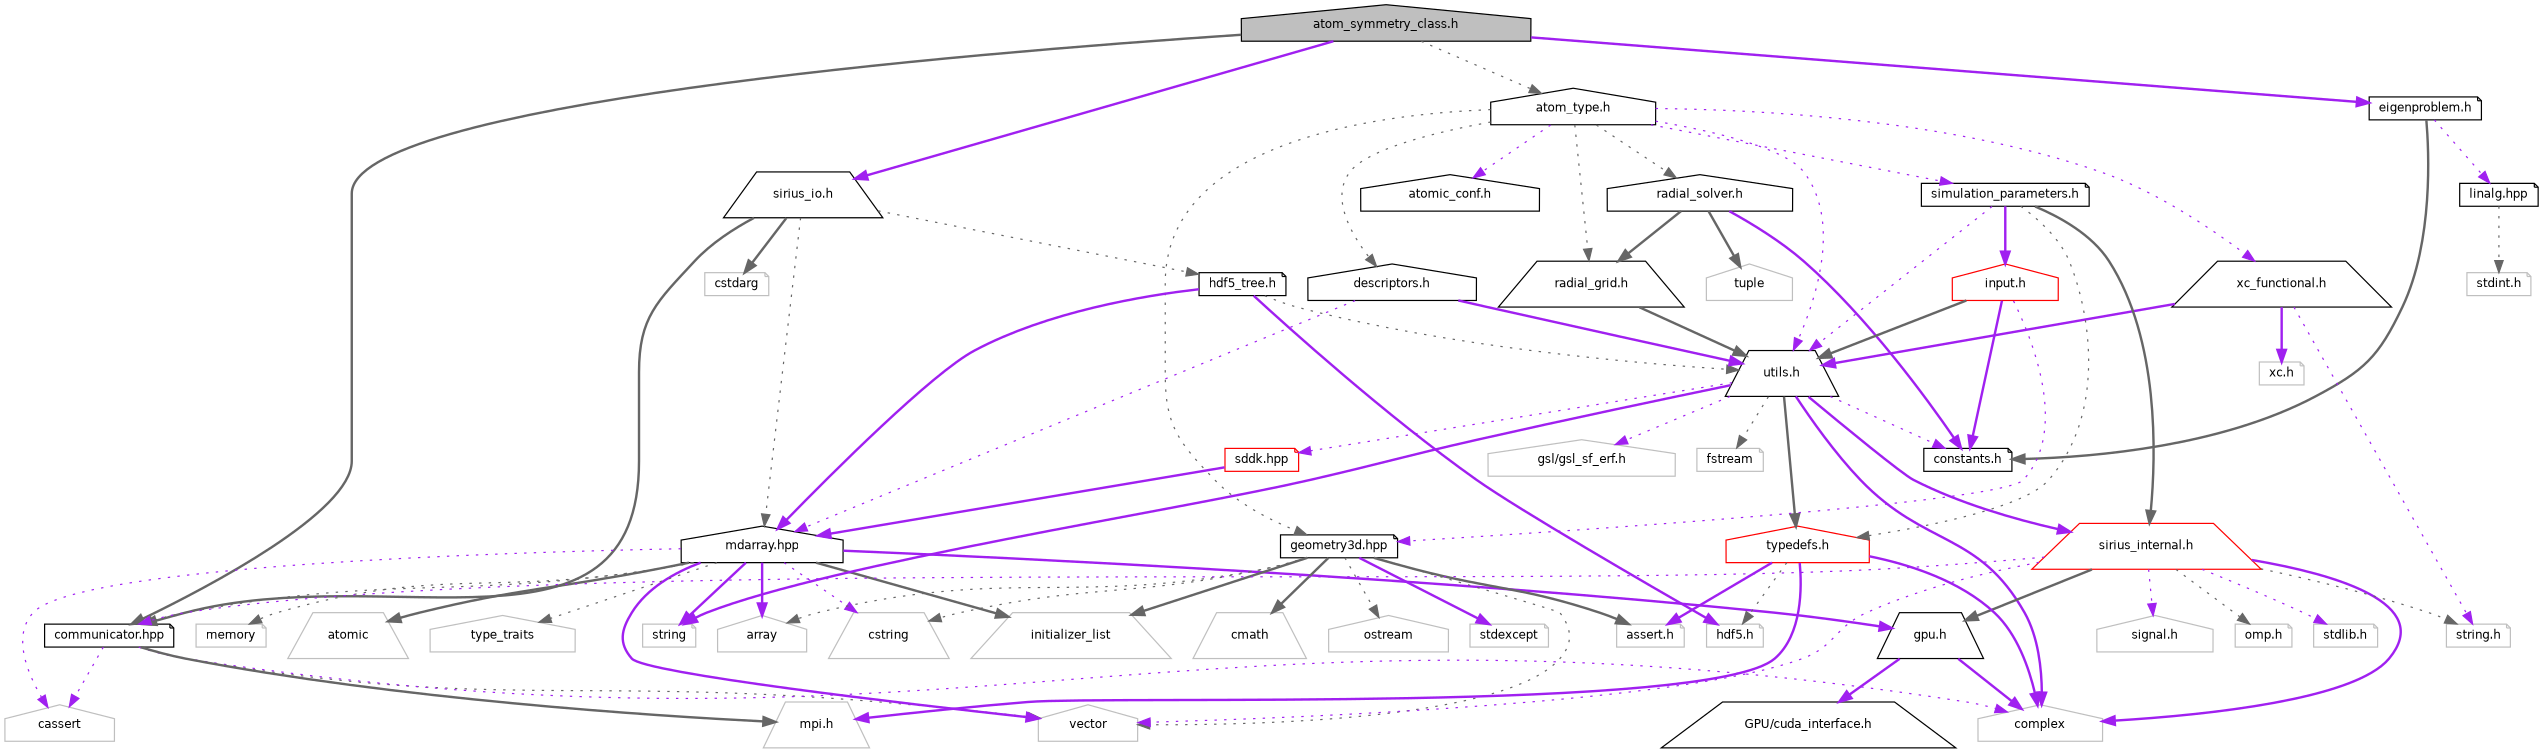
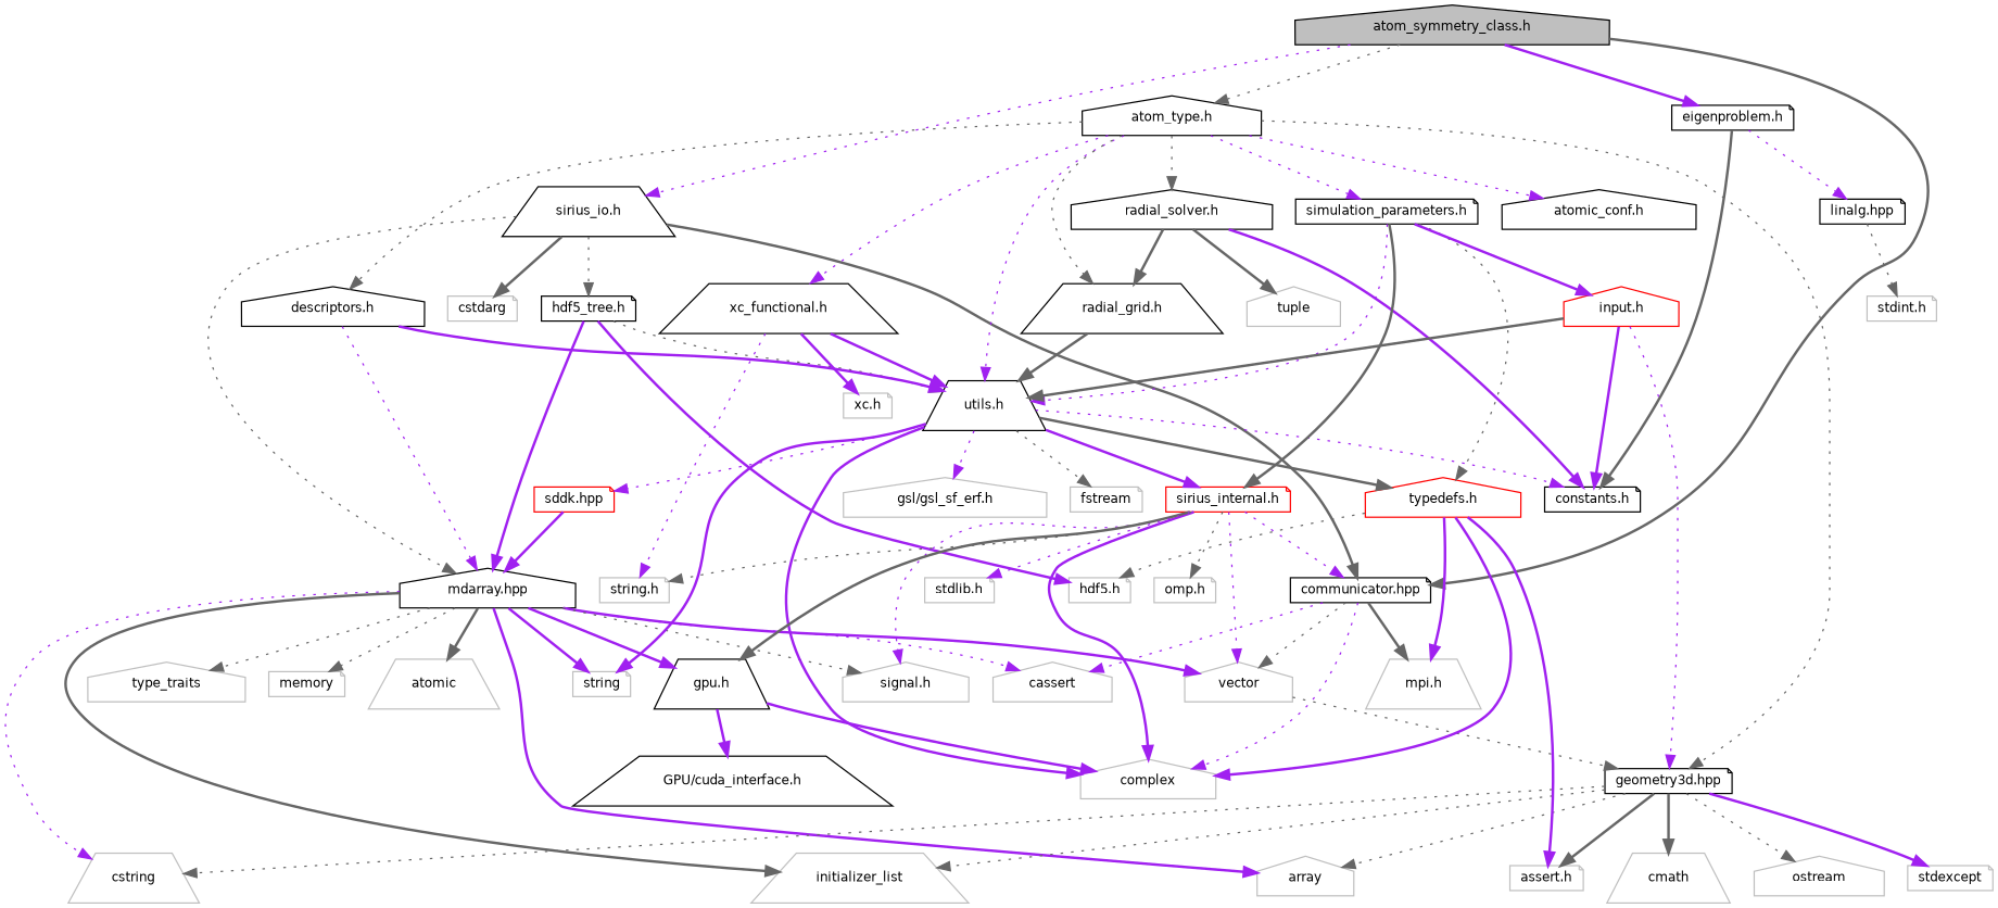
  digraph {
    node [color=grey75 fillcolor=white fontname=Helvetica fontsize=10 shape=note style=filled]
    edge [color=purple fontname=Helvetica fontsize=10 labelfontname=Helvetica labelfontsize=10 style=dotted]
    n1 [color=black fillcolor=grey75 fontcolor=black height=0.2 label="atom_symmetry_class.h" shape=house width=0.4]
    n2 [color=black height=0.2 label="sirius_io.h" shape=trapezium width=0.4]
    n3 [color=black height=0.2 label="communicator.hpp" width=0.4]
    n4 [color=black height=0.2 label="atom_type.h" shape=house width=0.4]
    n5 [color=black height=0.2 label="eigenproblem.h" width=0.4]
    n6 [height=0.2 label=cstdarg width=0.4]
    n7 [color=black height=0.2 label="hdf5_tree.h" width=0.4]
    n8 [color=black height=0.2 label="mdarray.hpp" shape=house width=0.4]
    n9 [height=0.2 label=cassert shape=house width=0.4]
    n10 [height=0.2 label=vector shape=house width=0.4]
    n11 [height=0.2 label=complex shape=house width=0.4]
    n12 [height=0.2 label="mpi.h" shape=trapezium width=0.4]
    n13 [color=black height=0.2 label="utils.h" shape=trapezium width=0.4]
    n14 [color=black height=0.2 label="atomic_conf.h" shape=house width=0.4]
    n15 [color=black height=0.2 label="descriptors.h" shape=house width=0.4]
    n16 [color=black height=0.2 label="geometry3d.hpp" width=0.4]
    n17 [color=black height=0.2 label="radial_grid.h" shape=trapezium width=0.4]
    n18 [color=black height=0.2 label="radial_solver.h" shape=house width=0.4]
    n19 [color=black height=0.2 label="xc_functional.h" shape=trapezium width=0.4]
    n20 [color=black height=0.2 label="simulation_parameters.h" width=0.4]
    n21 [color=black height=0.2 label="constants.h" width=0.4]
    n22 [color=black height=0.2 label="linalg.hpp" width=0.4]
    n23 [height=0.2 label="hdf5.h" width=0.4]
    n24 [height=0.2 label="signal.h" shape=house width=0.4]
    n25 [height=0.2 label=memory width=0.4]
    n26 [height=0.2 label=string width=0.4]
    n27 [height=0.2 label=atomic shape=trapezium width=0.4]
    n28 [height=0.2 label=array shape=house width=0.4]
    n29 [height=0.2 label=cstring shape=trapezium width=0.4]
    n30 [height=0.2 label=initializer_list shape=trapezium width=0.4]
    n31 [height=0.2 label=type_traits shape=house width=0.4]
    n32 [color=black height=0.2 label="gpu.h" shape=trapezium width=0.4]
    n33 [height=0.2 label="gsl/gsl_sf_erf.h" shape=house width=0.4]
    n34 [height=0.2 label=fstream width=0.4]
-   n35 [color=red height=0.2 label="sirius_internal.h" shape=trapezium width=0.4]
+   n35 [color=red height=0.2 label="sirius_internal.h" width=0.4]
    n36 [color=red height=0.2 label="typedefs.h" shape=house width=0.4]
    n37 [color=red height=0.2 label="sddk.hpp" width=0.4]
    n38 [color=black height=0.2 label="GPU/cuda_interface.h" shape=trapezium width=0.4]
    n39 [height=0.2 label="omp.h" width=0.4]
    n40 [height=0.2 label="stdlib.h" width=0.4]
    n41 [height=0.2 label="string.h" width=0.4]
    n42 [height=0.2 label="assert.h" width=0.4]
    n43 [height=0.2 label=cmath shape=trapezium width=0.4]
    n44 [height=0.2 label=ostream shape=house width=0.4]
    n45 [height=0.2 label=stdexcept width=0.4]
    n46 [height=0.2 label=tuple shape=house width=0.4]
    n47 [height=0.2 label="xc.h" width=0.4]
    n48 [color=red height=0.2 label="input.h" shape=house width=0.4]
    n49 [height=0.2 label="stdint.h" width=0.4]
-   n1 -> n2 [style=bold]
+   n1 -> n2
    n1 -> n3 [color=gray40 style=bold]
    n1 -> n4 [color=gray40]
    n1 -> n5 [style=bold]
    n2 -> n3 [color=gray40 style=bold]
    n2 -> n6 [color=gray40 style=bold]
    n2 -> n7 [color=gray40]
    n2 -> n8 [color=gray40]
    n3 -> n9
    n3 -> n10 [color=gray40]
    n3 -> n11
    n3 -> n12 [color=gray40 style=bold]
    n4 -> n13
    n4 -> n14
    n4 -> n15 [color=gray40]
    n4 -> n16 [color=gray40]
    n4 -> n17 [color=gray40]
    n4 -> n18 [color=gray40]
    n4 -> n19
    n4 -> n20
    n5 -> n21 [color=gray40 style=bold]
    n5 -> n22
    n7 -> n8 [style=bold]
    n7 -> n13 [color=gray40]
    n7 -> n23 [style=bold]
    n8 -> n9
    n8 -> n10 [style=bold]
-   n8 -> n3 [color=gray40]
+   n8 -> n24 [color=gray40]
    n8 -> n25 [color=gray40]
    n8 -> n26 [style=bold]
    n8 -> n27 [color=gray40 style=bold]
    n8 -> n28 [style=bold]
    n8 -> n29
    n8 -> n30 [color=gray40 style=bold]
    n8 -> n31 [color=gray40]
    n8 -> n32 [style=bold]
    n13 -> n11 [style=bold]
    n13 -> n21
    n13 -> n26 [style=bold]
    n13 -> n33
    n13 -> n34 [color=gray40]
    n13 -> n35 [style=bold]
    n13 -> n36 [color=gray40 style=bold]
    n13 -> n37
    n15 -> n8
    n15 -> n13 [style=bold]
-   n16 -> n10 [color=gray40]
+   n10 -> n16 [color=gray40]
    n16 -> n28 [color=gray40]
    n16 -> n29 [color=gray40]
-   n16 -> n30 [color=gray40 style=bold]
+   n16 -> n30 [color=gray40]
    n16 -> n42 [color=gray40 style=bold]
    n16 -> n43 [color=gray40 style=bold]
    n16 -> n44 [color=gray40]
    n16 -> n45 [style=bold]
    n17 -> n13 [color=gray40 style=bold]
    n18 -> n17 [color=gray40 style=bold]
    n18 -> n21 [style=bold]
    n18 -> n46 [color=gray40 style=bold]
    n19 -> n13 [style=bold]
    n19 -> n41
    n19 -> n47 [style=bold]
    n20 -> n13
    n20 -> n35 [color=gray40 style=bold]
    n20 -> n36 [color=gray40]
    n20 -> n48 [style=bold]
    n22 -> n49 [color=gray40]
    n32 -> n11 [style=bold]
    n32 -> n38 [style=bold]
    n35 -> n3
    n35 -> n10
    n35 -> n11 [style=bold]
    n35 -> n24
    n35 -> n32 [color=gray40 style=bold]
    n35 -> n39 [color=gray40]
    n35 -> n40
    n35 -> n41 [color=gray40]
    n36 -> n11 [style=bold]
    n36 -> n12 [style=bold]
    n36 -> n23 [color=gray40]
    n36 -> n42 [style=bold]
    n37 -> n8 [style=bold]
    n48 -> n13 [color=gray40 style=bold]
    n48 -> n16
    n48 -> n21 [style=bold]
  }
